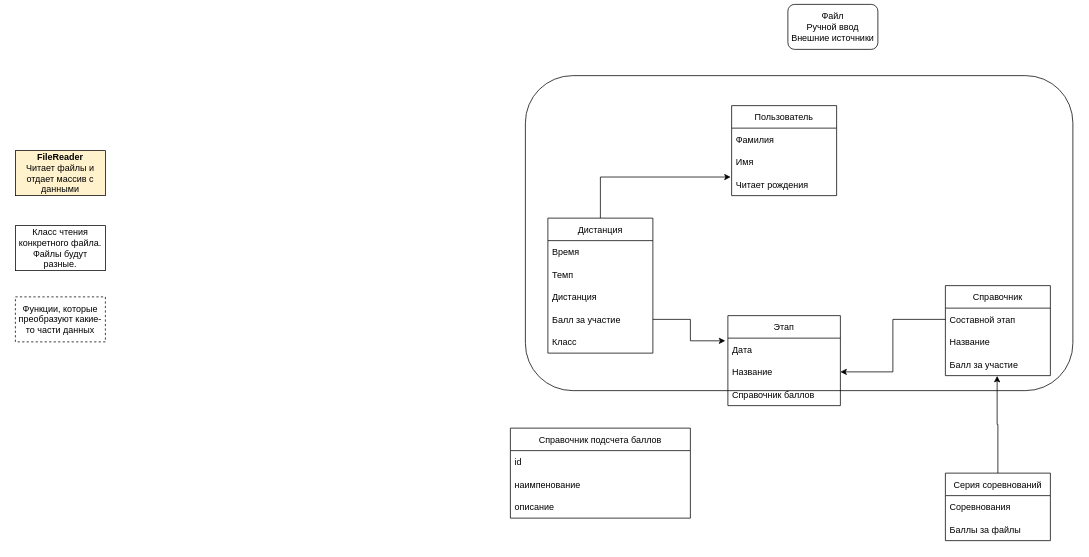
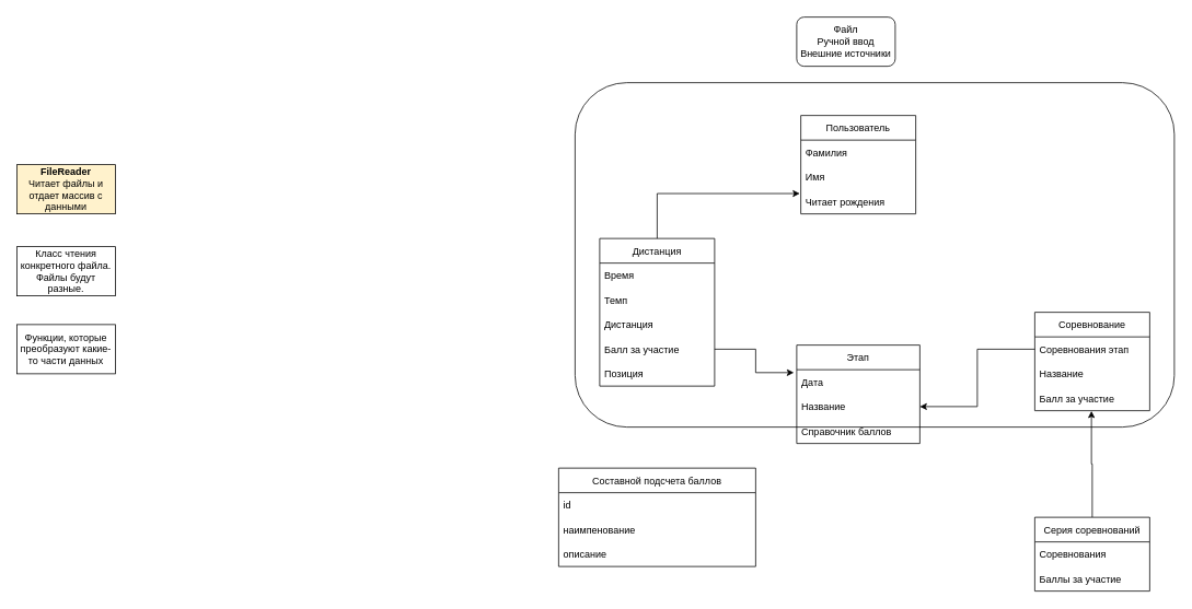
  <mxCell id="0" />
  <mxCell id="1" parent="0" />
  <mxCell id="2" value="" style="rounded=1;whiteSpace=wrap;html=1;" parent="1" vertex="1"><mxGeometry x="700" y="100" width="730" height="420" as="geometry" /></mxCell>
  <mxCell id="3" value="Пользователь" style="swimlane;fontStyle=0;childLayout=stackLayout;horizontal=1;startSize=30;horizontalStack=0;resizeParent=1;resizeParentMax=0;resizeLast=0;collapsible=1;marginBottom=0;" parent="1" vertex="1"><mxGeometry x="975" y="140" width="140" height="120" as="geometry" /></mxCell>
  <mxCell id="4" value="Фамилия" style="text;strokeColor=none;fillColor=none;align=left;verticalAlign=middle;spacingLeft=4;spacingRight=4;overflow=hidden;points=[[0,0.5],[1,0.5]];portConstraint=eastwest;rotatable=0;" parent="3" vertex="1"><mxGeometry y="30" width="140" height="30" as="geometry" /></mxCell>
  <mxCell id="5" value="Имя" style="text;strokeColor=none;fillColor=none;align=left;verticalAlign=middle;spacingLeft=4;spacingRight=4;overflow=hidden;points=[[0,0.5],[1,0.5]];portConstraint=eastwest;rotatable=0;" parent="3" vertex="1"><mxGeometry y="60" width="140" height="30" as="geometry" /></mxCell>
  <mxCell id="6" value="Читает рождения" style="text;strokeColor=none;fillColor=none;align=left;verticalAlign=middle;spacingLeft=4;spacingRight=4;overflow=hidden;points=[[0,0.5],[1,0.5]];portConstraint=eastwest;rotatable=0;" parent="3" vertex="1"><mxGeometry y="90" width="140" height="30" as="geometry" /></mxCell>
  <mxCell id="7" style="edgeStyle=orthogonalEdgeStyle;rounded=0;orthogonalLoop=1;jettySize=auto;html=1;exitX=0.5;exitY=0;exitDx=0;exitDy=0;entryX=-0.009;entryY=0.173;entryDx=0;entryDy=0;entryPerimeter=0;" parent="1" source="8" target="6" edge="1"><mxGeometry relative="1" as="geometry" /></mxCell>
  <mxCell id="8" value="Дистанция" style="swimlane;fontStyle=0;childLayout=stackLayout;horizontal=1;startSize=30;horizontalStack=0;resizeParent=1;resizeParentMax=0;resizeLast=0;collapsible=1;marginBottom=0;" parent="1" vertex="1"><mxGeometry x="730" y="290" width="140" height="180" as="geometry" /></mxCell>
  <mxCell id="9" value="Время" style="text;strokeColor=none;fillColor=none;align=left;verticalAlign=middle;spacingLeft=4;spacingRight=4;overflow=hidden;points=[[0,0.5],[1,0.5]];portConstraint=eastwest;rotatable=0;" parent="8" vertex="1"><mxGeometry y="30" width="140" height="30" as="geometry" /></mxCell>
  <mxCell id="10" value="Темп" style="text;strokeColor=none;fillColor=none;align=left;verticalAlign=middle;spacingLeft=4;spacingRight=4;overflow=hidden;points=[[0,0.5],[1,0.5]];portConstraint=eastwest;rotatable=0;" parent="8" vertex="1"><mxGeometry y="60" width="140" height="30" as="geometry" /></mxCell>
  <mxCell id="11" value="Дистанция" style="text;strokeColor=none;fillColor=none;align=left;verticalAlign=middle;spacingLeft=4;spacingRight=4;overflow=hidden;points=[[0,0.5],[1,0.5]];portConstraint=eastwest;rotatable=0;" parent="8" vertex="1"><mxGeometry y="90" width="140" height="30" as="geometry" /></mxCell>
  <mxCell id="12" value="Балл за участие" style="text;strokeColor=none;fillColor=none;align=left;verticalAlign=middle;spacingLeft=4;spacingRight=4;overflow=hidden;points=[[0,0.5],[1,0.5]];portConstraint=eastwest;rotatable=0;" parent="8" vertex="1"><mxGeometry y="120" width="140" height="30" as="geometry" /></mxCell>
- <mxCell id="13" value="Класс" style="text;strokeColor=none;fillColor=none;align=left;verticalAlign=middle;spacingLeft=4;spacingRight=4;overflow=hidden;points=[[0,0.5],[1,0.5]];portConstraint=eastwest;rotatable=0;" parent="8" vertex="1"><mxGeometry y="150" width="140" height="30" as="geometry" /></mxCell>
+ <mxCell id="13" value="Позиция" style="text;strokeColor=none;fillColor=none;align=left;verticalAlign=middle;spacingLeft=4;spacingRight=4;overflow=hidden;points=[[0,0.5],[1,0.5]];portConstraint=eastwest;rotatable=0;" parent="8" vertex="1"><mxGeometry y="150" width="140" height="30" as="geometry" /></mxCell>
  <mxCell id="14" value="Этап" style="swimlane;fontStyle=0;childLayout=stackLayout;horizontal=1;startSize=30;horizontalStack=0;resizeParent=1;resizeParentMax=0;resizeLast=0;collapsible=1;marginBottom=0;" parent="1" vertex="1"><mxGeometry x="970" y="420" width="150" height="120" as="geometry" /></mxCell>
  <mxCell id="15" value="Дата  " style="text;strokeColor=none;fillColor=none;align=left;verticalAlign=middle;spacingLeft=4;spacingRight=4;overflow=hidden;points=[[0,0.5],[1,0.5]];portConstraint=eastwest;rotatable=0;" parent="14" vertex="1"><mxGeometry y="30" width="150" height="30" as="geometry" /></mxCell>
  <mxCell id="16" value="Название" style="text;strokeColor=none;fillColor=none;align=left;verticalAlign=middle;spacingLeft=4;spacingRight=4;overflow=hidden;points=[[0,0.5],[1,0.5]];portConstraint=eastwest;rotatable=0;" parent="14" vertex="1"><mxGeometry y="60" width="150" height="30" as="geometry" /></mxCell>
  <mxCell id="17" value="Справочник баллов" style="text;strokeColor=none;fillColor=none;align=left;verticalAlign=middle;spacingLeft=4;spacingRight=4;overflow=hidden;points=[[0,0.5],[1,0.5]];portConstraint=eastwest;rotatable=0;" parent="14" vertex="1"><mxGeometry y="90" width="150" height="30" as="geometry" /></mxCell>
  <mxCell id="18" style="edgeStyle=orthogonalEdgeStyle;rounded=0;orthogonalLoop=1;jettySize=auto;html=1;exitX=0.5;exitY=0;exitDx=0;exitDy=0;entryX=0.493;entryY=1.012;entryDx=0;entryDy=0;entryPerimeter=0;" parent="1" source="19" edge="1" target="25"><mxGeometry relative="1" as="geometry"><mxPoint x="1330" y="480" as="targetPoint" /></mxGeometry></mxCell>
  <mxCell id="19" value="Серия соревнований" style="swimlane;fontStyle=0;childLayout=stackLayout;horizontal=1;startSize=30;horizontalStack=0;resizeParent=1;resizeParentMax=0;resizeLast=0;collapsible=1;marginBottom=0;" parent="1" vertex="1"><mxGeometry x="1260" y="630" width="140" height="90" as="geometry" /></mxCell>
  <mxCell id="20" value="Соревнования" style="text;strokeColor=none;fillColor=none;align=left;verticalAlign=middle;spacingLeft=4;spacingRight=4;overflow=hidden;points=[[0,0.5],[1,0.5]];portConstraint=eastwest;rotatable=0;" parent="19" vertex="1"><mxGeometry y="30" width="140" height="30" as="geometry" /></mxCell>
- <mxCell id="21" value="Баллы за файлы" style="text;strokeColor=none;fillColor=none;align=left;verticalAlign=middle;spacingLeft=4;spacingRight=4;overflow=hidden;points=[[0,0.5],[1,0.5]];portConstraint=eastwest;rotatable=0;" parent="19" vertex="1"><mxGeometry y="60" width="140" height="30" as="geometry" /></mxCell>
- <mxCell id="22" value="Справочник" style="swimlane;fontStyle=0;childLayout=stackLayout;horizontal=1;startSize=30;horizontalStack=0;resizeParent=1;resizeParentMax=0;resizeLast=0;collapsible=1;marginBottom=0;" parent="1" vertex="1"><mxGeometry x="1260" y="380" width="140" height="120" as="geometry"><mxRectangle x="650" y="130" width="110" height="30" as="alternateBounds" /></mxGeometry></mxCell>
- <mxCell id="23" value="Составной этап" style="text;strokeColor=none;fillColor=none;align=left;verticalAlign=middle;spacingLeft=4;spacingRight=4;overflow=hidden;points=[[0,0.5],[1,0.5]];portConstraint=eastwest;rotatable=0;" parent="22" vertex="1"><mxGeometry y="30" width="140" height="30" as="geometry" /></mxCell>
+ <mxCell id="21" value="Баллы за участие" style="text;strokeColor=none;fillColor=none;align=left;verticalAlign=middle;spacingLeft=4;spacingRight=4;overflow=hidden;points=[[0,0.5],[1,0.5]];portConstraint=eastwest;rotatable=0;" parent="19" vertex="1"><mxGeometry y="60" width="140" height="30" as="geometry" /></mxCell>
+ <mxCell id="22" value="Соревнование" style="swimlane;fontStyle=0;childLayout=stackLayout;horizontal=1;startSize=30;horizontalStack=0;resizeParent=1;resizeParentMax=0;resizeLast=0;collapsible=1;marginBottom=0;" parent="1" vertex="1"><mxGeometry x="1260" y="380" width="140" height="120" as="geometry"><mxRectangle x="650" y="130" width="110" height="30" as="alternateBounds" /></mxGeometry></mxCell>
+ <mxCell id="23" value="Соревнования этап" style="text;strokeColor=none;fillColor=none;align=left;verticalAlign=middle;spacingLeft=4;spacingRight=4;overflow=hidden;points=[[0,0.5],[1,0.5]];portConstraint=eastwest;rotatable=0;" parent="22" vertex="1"><mxGeometry y="30" width="140" height="30" as="geometry" /></mxCell>
  <mxCell id="24" value="Название" style="text;strokeColor=none;fillColor=none;align=left;verticalAlign=middle;spacingLeft=4;spacingRight=4;overflow=hidden;points=[[0,0.5],[1,0.5]];portConstraint=eastwest;rotatable=0;" vertex="1" parent="22"><mxGeometry y="60" width="140" height="30" as="geometry" /></mxCell>
  <mxCell id="25" value="Балл за участие" style="text;strokeColor=none;fillColor=none;align=left;verticalAlign=middle;spacingLeft=4;spacingRight=4;overflow=hidden;points=[[0,0.5],[1,0.5]];portConstraint=eastwest;rotatable=0;" parent="22" vertex="1"><mxGeometry y="90" width="140" height="30" as="geometry" /></mxCell>
- <mxCell id="26" value="Файл&lt;br&gt;Ручной ввод&lt;br&gt;Внешние источники" style="rounded=1;whiteSpace=wrap;html=1;" parent="1" vertex="1"><mxGeometry x="1050" y="5" width="120" height="60" as="geometry" /></mxCell>
- <mxCell id="27" value="Справочник подсчета баллов" style="swimlane;fontStyle=0;childLayout=stackLayout;horizontal=1;startSize=30;horizontalStack=0;resizeParent=1;resizeParentMax=0;resizeLast=0;collapsible=1;marginBottom=0;" parent="1" vertex="1"><mxGeometry x="680" y="570" width="240" height="120" as="geometry" /></mxCell>
+ <mxCell id="26" value="Файл&lt;br&gt;Ручной ввод&lt;br&gt;Внешние источники" style="rounded=1;whiteSpace=wrap;html=1;" parent="1" vertex="1"><mxGeometry x="970" y="20" width="120" height="60" as="geometry" /></mxCell>
+ <mxCell id="27" value="Составной подсчета баллов" style="swimlane;fontStyle=0;childLayout=stackLayout;horizontal=1;startSize=30;horizontalStack=0;resizeParent=1;resizeParentMax=0;resizeLast=0;collapsible=1;marginBottom=0;" parent="1" vertex="1"><mxGeometry x="680" y="570" width="240" height="120" as="geometry" /></mxCell>
  <mxCell id="28" value="id" style="text;strokeColor=none;fillColor=none;align=left;verticalAlign=middle;spacingLeft=4;spacingRight=4;overflow=hidden;points=[[0,0.5],[1,0.5]];portConstraint=eastwest;rotatable=0;" parent="27" vertex="1"><mxGeometry y="30" width="240" height="30" as="geometry" /></mxCell>
  <mxCell id="29" value="наимпенование" style="text;strokeColor=none;fillColor=none;align=left;verticalAlign=middle;spacingLeft=4;spacingRight=4;overflow=hidden;points=[[0,0.5],[1,0.5]];portConstraint=eastwest;rotatable=0;" parent="27" vertex="1"><mxGeometry y="60" width="240" height="30" as="geometry" /></mxCell>
  <mxCell id="30" value="описание" style="text;strokeColor=none;fillColor=none;align=left;verticalAlign=middle;spacingLeft=4;spacingRight=4;overflow=hidden;points=[[0,0.5],[1,0.5]];portConstraint=eastwest;rotatable=0;" parent="27" vertex="1"><mxGeometry y="90" width="240" height="30" as="geometry" /></mxCell>
  <mxCell id="31" style="edgeStyle=orthogonalEdgeStyle;rounded=0;orthogonalLoop=1;jettySize=auto;html=1;exitX=1;exitY=0.5;exitDx=0;exitDy=0;entryX=-0.023;entryY=0.12;entryDx=0;entryDy=0;entryPerimeter=0;" parent="1" source="12" target="15" edge="1"><mxGeometry relative="1" as="geometry" /></mxCell>
  <mxCell id="32" style="edgeStyle=orthogonalEdgeStyle;rounded=0;orthogonalLoop=1;jettySize=auto;html=1;exitX=0;exitY=0.5;exitDx=0;exitDy=0;entryX=1;entryY=0.5;entryDx=0;entryDy=0;" parent="1" source="23" target="16" edge="1"><mxGeometry relative="1" as="geometry" /></mxCell>
  <mxCell id="33" value="&lt;b&gt;FileReader&lt;/b&gt;&lt;br&gt;Читает файлы и отдает массив с данными" style="rounded=0;whiteSpace=wrap;html=1;fillColor=#fff2cc;" parent="1" vertex="1"><mxGeometry x="20" y="200" width="120" height="60" as="geometry" /></mxCell>
  <mxCell id="34" value="Класс чтения конкретного файла. Файлы будут разные." style="rounded=0;whiteSpace=wrap;html=1;" parent="1" vertex="1"><mxGeometry x="20" y="300" width="120" height="60" as="geometry" /></mxCell>
- <mxCell id="35" value="Функции, которые преобразуют какие-то части данных" style="rounded=0;whiteSpace=wrap;html=1;dashed=1;" parent="1" vertex="1"><mxGeometry x="20" y="395" width="120" height="60" as="geometry" /></mxCell>
+ <mxCell id="35" value="Функции, которые преобразуют какие-то части данных" style="rounded=0;whiteSpace=wrap;html=1;" parent="1" vertex="1"><mxGeometry x="20" y="395" width="120" height="60" as="geometry" /></mxCell>
